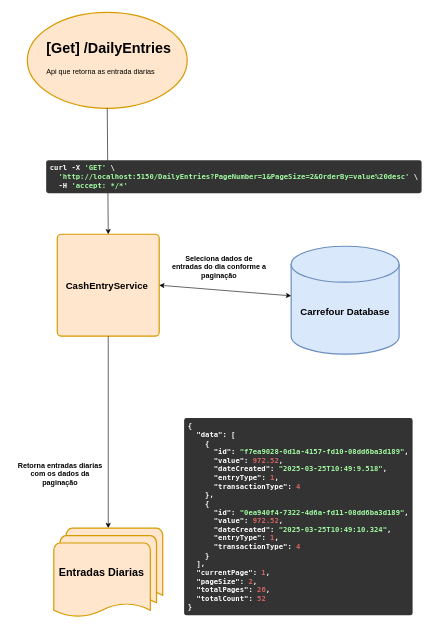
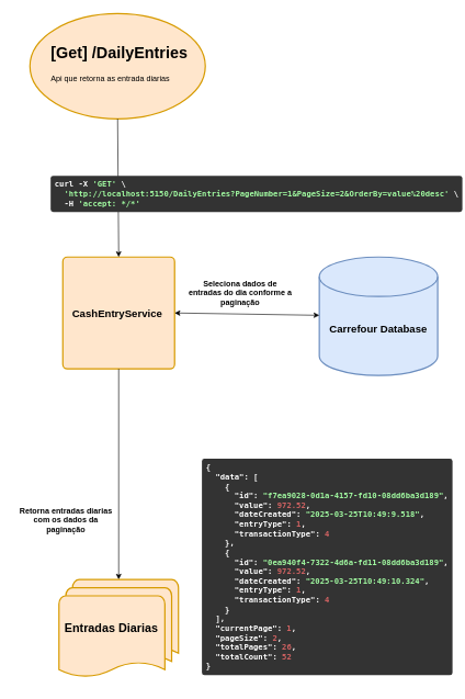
  <mxCell id="0" />
  <mxCell id="1" parent="0" />
  <mxCell id="2" value="" style="strokeWidth=2;html=1;shape=mxgraph.flowchart.start_1;whiteSpace=wrap;fillColor=#ffe6cc;strokeColor=#d79b00;" vertex="1" parent="1"><mxGeometry x="45" y="20" width="266.67" height="160" as="geometry" /></mxCell>
- <mxCell id="3" value="&lt;div&gt;&lt;font style=&quot;font-size: 16px;&quot;&gt;&lt;b&gt;&lt;br&gt;&lt;/b&gt;&lt;/font&gt;&lt;/div&gt;&lt;font style=&quot;font-size: 16px;&quot;&gt;&lt;b&gt;&lt;div&gt;&lt;font style=&quot;font-size: 16px;&quot;&gt;&lt;b&gt;&lt;br&gt;&lt;/b&gt;&lt;/font&gt;&lt;/div&gt;Carrefour Database&lt;/b&gt;&lt;/font&gt;" style="strokeWidth=2;html=1;shape=mxgraph.flowchart.database;whiteSpace=wrap;fillColor=#dae8fc;strokeColor=#6c8ebf;" vertex="1" parent="1"><mxGeometry x="485" y="410" width="180" height="180" as="geometry" /></mxCell>
+ <mxCell id="3" value="&lt;div&gt;&lt;font style=&quot;font-size: 16px;&quot;&gt;&lt;b&gt;&lt;br&gt;&lt;/b&gt;&lt;/font&gt;&lt;/div&gt;&lt;font style=&quot;font-size: 16px;&quot;&gt;&lt;b&gt;&lt;div&gt;&lt;font style=&quot;font-size: 16px;&quot;&gt;&lt;b&gt;&lt;br&gt;&lt;/b&gt;&lt;/font&gt;&lt;/div&gt;Carrefour Database&lt;/b&gt;&lt;/font&gt;" style="strokeWidth=2;html=1;shape=mxgraph.flowchart.database;whiteSpace=wrap;fillColor=#dae8fc;strokeColor=#6c8ebf;" vertex="1" parent="1"><mxGeometry x="485" y="390" width="180" height="180" as="geometry" /></mxCell>
  <mxCell id="4" value="&lt;h1 style=&quot;margin-top: 0px;&quot;&gt;[Get]&amp;nbsp;/DailyEntries&lt;/h1&gt;&lt;div&gt;&lt;span style=&quot;background-color: transparent; color: light-dark(rgb(0, 0, 0), rgb(255, 255, 255));&quot;&gt;Api que retorna as entrada diarias&lt;/span&gt;&lt;/div&gt;" style="text;html=1;whiteSpace=wrap;overflow=hidden;rounded=0;" vertex="1" parent="1"><mxGeometry x="75" y="60" width="270" height="125" as="geometry" /></mxCell>
  <mxCell id="5" value="" style="rounded=1;whiteSpace=wrap;html=1;absoluteArcSize=1;arcSize=14;strokeWidth=2;fillColor=#ffe6cc;strokeColor=#d79b00;" vertex="1" parent="1"><mxGeometry x="95" y="390" width="170" height="170" as="geometry" /></mxCell>
  <mxCell id="6" value="&lt;b&gt;Retorna entradas diarias com os dados da paginação&lt;/b&gt;" style="text;html=1;align=center;verticalAlign=middle;whiteSpace=wrap;rounded=0;" vertex="1" parent="1"><mxGeometry x="20" y="765" width="160" height="50" as="geometry" /></mxCell>
  <mxCell id="7" value="" style="endArrow=classic;html=1;rounded=0;exitX=0.5;exitY=1;exitDx=0;exitDy=0;exitPerimeter=0;entryX=0.5;entryY=0;entryDx=0;entryDy=0;" edge="1" parent="1" source="2" target="5"><mxGeometry width="50" height="50" relative="1" as="geometry"><mxPoint x="385" y="510" as="sourcePoint" /><mxPoint x="435" y="460" as="targetPoint" /></mxGeometry></mxCell>
  <mxCell id="8" value="" style="endArrow=classic;html=1;rounded=0;exitX=0.5;exitY=1;exitDx=0;exitDy=0;entryX=0.5;entryY=0;entryDx=0;entryDy=0;entryPerimeter=0;" edge="1" parent="1" source="5"><mxGeometry width="50" height="50" relative="1" as="geometry"><mxPoint x="295" y="500" as="sourcePoint" /><mxPoint x="180" y="880" as="targetPoint" /></mxGeometry></mxCell>
  <mxCell id="9" value="" style="endArrow=classic;startArrow=classic;html=1;rounded=0;exitX=1;exitY=0.5;exitDx=0;exitDy=0;" edge="1" parent="1" source="5" target="3"><mxGeometry width="50" height="50" relative="1" as="geometry"><mxPoint x="295" y="500" as="sourcePoint" /><mxPoint x="345" y="450" as="targetPoint" /></mxGeometry></mxCell>
  <mxCell id="10" value="&lt;b&gt;&lt;font style=&quot;font-size: 16px;&quot;&gt;CashEntryService&lt;/font&gt;&lt;/b&gt;" style="text;html=1;align=center;verticalAlign=middle;whiteSpace=wrap;rounded=0;" vertex="1" parent="1"><mxGeometry x="103.34" y="440" width="150" height="70" as="geometry" /></mxCell>
  <mxCell id="11" value="&lt;b&gt;Seleciona dados de entradas do dia conforme a paginação&lt;/b&gt;" style="text;html=1;align=center;verticalAlign=middle;whiteSpace=wrap;rounded=0;" vertex="1" parent="1"><mxGeometry x="285" y="420" width="160" height="50" as="geometry" /></mxCell>
  <mxCell id="12" value="&lt;pre class=&quot;curl microlight&quot; style=&quot;box-sizing: border-box; font-family: monospace; font-size: 12px; white-space: pre-wrap; overflow-wrap: break-word; background: rgb(51, 51, 51); border-radius: 4px; color: white; font-weight: 600; hyphens: auto; margin: 0px; padding: 0.5em; word-break: break-word; font-style: normal; font-variant-ligatures: normal; font-variant-caps: normal; letter-spacing: normal; orphans: 2; text-align: start; text-indent: 0px; text-transform: none; widows: 2; word-spacing: 0px; -webkit-text-stroke-width: 0px; text-decoration-thickness: initial; text-decoration-style: initial; text-decoration-color: initial; display: block; overflow-x: auto;&quot;&gt;&lt;code class=&quot;language-bash&quot; style=&quot;box-sizing: border-box; font-family: Consolas, monaco, monospace; font-size: 1em; white-space: pre;&quot;&gt;&lt;span style=&quot;box-sizing: inherit;&quot;&gt;curl -X &lt;/span&gt;&lt;span style=&quot;box-sizing: inherit; color: rgb(162, 252, 162);&quot;&gt;'GET'&lt;/span&gt;&lt;span style=&quot;box-sizing: inherit;&quot;&gt; \&#10;&lt;/span&gt;&lt;span style=&quot;box-sizing: inherit;&quot;&gt;  &lt;/span&gt;&lt;span style=&quot;box-sizing: inherit; color: rgb(162, 252, 162);&quot;&gt;'http://localhost:5150/DailyEntries?PageNumber=1&amp;amp;PageSize=2&amp;amp;OrderBy=value%20desc'&lt;/span&gt;&lt;span style=&quot;box-sizing: inherit;&quot;&gt; \&#10;&lt;/span&gt;&lt;span style=&quot;box-sizing: inherit;&quot;&gt;  -H &lt;/span&gt;&lt;span style=&quot;box-sizing: inherit; color: rgb(162, 252, 162);&quot;&gt;'accept: */*'&lt;/span&gt;&lt;/code&gt;&lt;/pre&gt;" style="text;whiteSpace=wrap;html=1;" vertex="1" parent="1"><mxGeometry x="75" y="260" width="560" height="90" as="geometry" /></mxCell>
  <mxCell id="13" value="&lt;pre class=&quot;microlight&quot; style=&quot;box-sizing: border-box; font-family: monospace; font-size: 12px; max-height: 400px; min-height: 6em; overflow: auto; overflow-wrap: break-word; background: rgb(51, 51, 51); border-radius: 4px; color: white; font-weight: 600; hyphens: auto; margin: 0px; padding: 0.5em; white-space: pre-wrap; word-break: break-word; font-style: normal; font-variant-ligatures: normal; font-variant-caps: normal; letter-spacing: normal; orphans: 2; text-align: start; text-indent: 0px; text-transform: none; widows: 2; word-spacing: 0px; -webkit-text-stroke-width: 0px; text-decoration-thickness: initial; text-decoration-style: initial; text-decoration-color: initial; display: block;&quot;&gt;&lt;code class=&quot;language-json&quot; style=&quot;box-sizing: border-box; font-family: Consolas, monaco, monospace; font-size: 1em; word-break: break-all; white-space: pre;&quot;&gt;&lt;span style=&quot;box-sizing: inherit;&quot;&gt;{&#10;&lt;/span&gt;&lt;span style=&quot;box-sizing: inherit;&quot;&gt;  &lt;/span&gt;&lt;span class=&quot;hljs-attr&quot; style=&quot;box-sizing: inherit;&quot;&gt;&quot;data&quot;&lt;/span&gt;&lt;span style=&quot;box-sizing: inherit;&quot;&gt;: [&#10;&lt;/span&gt;    {&#10;&lt;span style=&quot;box-sizing: inherit;&quot;&gt;      &lt;/span&gt;&lt;span class=&quot;hljs-attr&quot; style=&quot;box-sizing: inherit;&quot;&gt;&quot;id&quot;&lt;/span&gt;&lt;span style=&quot;box-sizing: inherit;&quot;&gt;: &lt;/span&gt;&lt;span style=&quot;box-sizing: inherit; color: rgb(162, 252, 162);&quot;&gt;&quot;f7ea9028-0d1a-4157-fd10-08dd6ba3d189&quot;&lt;/span&gt;&lt;span style=&quot;box-sizing: inherit;&quot;&gt;,&#10;&lt;/span&gt;&lt;span style=&quot;box-sizing: inherit;&quot;&gt;      &lt;/span&gt;&lt;span class=&quot;hljs-attr&quot; style=&quot;box-sizing: inherit;&quot;&gt;&quot;value&quot;&lt;/span&gt;&lt;span style=&quot;box-sizing: inherit;&quot;&gt;: &lt;/span&gt;&lt;span style=&quot;box-sizing: inherit; color: rgb(211, 99, 99);&quot;&gt;972.52&lt;/span&gt;&lt;span style=&quot;box-sizing: inherit;&quot;&gt;,&#10;&lt;/span&gt;&lt;span style=&quot;box-sizing: inherit;&quot;&gt;      &lt;/span&gt;&lt;span class=&quot;hljs-attr&quot; style=&quot;box-sizing: inherit;&quot;&gt;&quot;dateCreated&quot;&lt;/span&gt;&lt;span style=&quot;box-sizing: inherit;&quot;&gt;: &lt;/span&gt;&lt;span style=&quot;box-sizing: inherit; color: rgb(162, 252, 162);&quot;&gt;&quot;2025-03-25T10:49:9.518&quot;&lt;/span&gt;&lt;span style=&quot;box-sizing: inherit;&quot;&gt;,&#10;&lt;/span&gt;&lt;span style=&quot;box-sizing: inherit;&quot;&gt;      &lt;/span&gt;&lt;span class=&quot;hljs-attr&quot; style=&quot;box-sizing: inherit;&quot;&gt;&quot;entryType&quot;&lt;/span&gt;&lt;span style=&quot;box-sizing: inherit;&quot;&gt;: &lt;/span&gt;&lt;span style=&quot;box-sizing: inherit; color: rgb(211, 99, 99);&quot;&gt;1&lt;/span&gt;&lt;span style=&quot;box-sizing: inherit;&quot;&gt;,&#10;&lt;/span&gt;&lt;span style=&quot;box-sizing: inherit;&quot;&gt;      &lt;/span&gt;&lt;span class=&quot;hljs-attr&quot; style=&quot;box-sizing: inherit;&quot;&gt;&quot;transactionType&quot;&lt;/span&gt;&lt;span style=&quot;box-sizing: inherit;&quot;&gt;: &lt;/span&gt;&lt;span style=&quot;box-sizing: inherit; color: rgb(211, 99, 99);&quot;&gt;4&lt;/span&gt;&lt;span style=&quot;box-sizing: inherit;&quot;&gt;&#10;&lt;/span&gt;    },&#10;    {&#10;&lt;span style=&quot;box-sizing: inherit;&quot;&gt;      &lt;/span&gt;&lt;span class=&quot;hljs-attr&quot; style=&quot;box-sizing: inherit;&quot;&gt;&quot;id&quot;&lt;/span&gt;&lt;span style=&quot;box-sizing: inherit;&quot;&gt;: &lt;/span&gt;&lt;span style=&quot;box-sizing: inherit; color: rgb(162, 252, 162);&quot;&gt;&quot;0ea940f4-7322-4d6a-fd11-08dd6ba3d189&quot;&lt;/span&gt;&lt;span style=&quot;box-sizing: inherit;&quot;&gt;,&#10;&lt;/span&gt;&lt;span style=&quot;box-sizing: inherit;&quot;&gt;      &lt;/span&gt;&lt;span class=&quot;hljs-attr&quot; style=&quot;box-sizing: inherit;&quot;&gt;&quot;value&quot;&lt;/span&gt;&lt;span style=&quot;box-sizing: inherit;&quot;&gt;: &lt;/span&gt;&lt;span style=&quot;box-sizing: inherit; color: rgb(211, 99, 99);&quot;&gt;972.52&lt;/span&gt;&lt;span style=&quot;box-sizing: inherit;&quot;&gt;,&#10;&lt;/span&gt;&lt;span style=&quot;box-sizing: inherit;&quot;&gt;      &lt;/span&gt;&lt;span class=&quot;hljs-attr&quot; style=&quot;box-sizing: inherit;&quot;&gt;&quot;dateCreated&quot;&lt;/span&gt;&lt;span style=&quot;box-sizing: inherit;&quot;&gt;: &lt;/span&gt;&lt;span style=&quot;box-sizing: inherit; color: rgb(162, 252, 162);&quot;&gt;&quot;2025-03-25T10:49:10.324&quot;&lt;/span&gt;&lt;span style=&quot;box-sizing: inherit;&quot;&gt;,&#10;&lt;/span&gt;&lt;span style=&quot;box-sizing: inherit;&quot;&gt;      &lt;/span&gt;&lt;span class=&quot;hljs-attr&quot; style=&quot;box-sizing: inherit;&quot;&gt;&quot;entryType&quot;&lt;/span&gt;&lt;span style=&quot;box-sizing: inherit;&quot;&gt;: &lt;/span&gt;&lt;span style=&quot;box-sizing: inherit; color: rgb(211, 99, 99);&quot;&gt;1&lt;/span&gt;&lt;span style=&quot;box-sizing: inherit;&quot;&gt;,&#10;&lt;/span&gt;&lt;span style=&quot;box-sizing: inherit;&quot;&gt;      &lt;/span&gt;&lt;span class=&quot;hljs-attr&quot; style=&quot;box-sizing: inherit;&quot;&gt;&quot;transactionType&quot;&lt;/span&gt;&lt;span style=&quot;box-sizing: inherit;&quot;&gt;: &lt;/span&gt;&lt;span style=&quot;box-sizing: inherit; color: rgb(211, 99, 99);&quot;&gt;4&lt;/span&gt;&lt;span style=&quot;box-sizing: inherit;&quot;&gt;&#10;&lt;/span&gt;    }&#10;  ],&#10;&lt;span style=&quot;box-sizing: inherit;&quot;&gt;  &lt;/span&gt;&lt;span class=&quot;hljs-attr&quot; style=&quot;box-sizing: inherit;&quot;&gt;&quot;currentPage&quot;&lt;/span&gt;&lt;span style=&quot;box-sizing: inherit;&quot;&gt;: &lt;/span&gt;&lt;span style=&quot;box-sizing: inherit; color: rgb(211, 99, 99);&quot;&gt;1&lt;/span&gt;&lt;span style=&quot;box-sizing: inherit;&quot;&gt;,&#10;&lt;/span&gt;&lt;span style=&quot;box-sizing: inherit;&quot;&gt;  &lt;/span&gt;&lt;span class=&quot;hljs-attr&quot; style=&quot;box-sizing: inherit;&quot;&gt;&quot;pageSize&quot;&lt;/span&gt;&lt;span style=&quot;box-sizing: inherit;&quot;&gt;: &lt;/span&gt;&lt;span style=&quot;box-sizing: inherit; color: rgb(211, 99, 99);&quot;&gt;2&lt;/span&gt;&lt;span style=&quot;box-sizing: inherit;&quot;&gt;,&#10;&lt;/span&gt;&lt;span style=&quot;box-sizing: inherit;&quot;&gt;  &lt;/span&gt;&lt;span class=&quot;hljs-attr&quot; style=&quot;box-sizing: inherit;&quot;&gt;&quot;totalPages&quot;&lt;/span&gt;&lt;span style=&quot;box-sizing: inherit;&quot;&gt;: &lt;/span&gt;&lt;span style=&quot;box-sizing: inherit; color: rgb(211, 99, 99);&quot;&gt;26&lt;/span&gt;&lt;span style=&quot;box-sizing: inherit;&quot;&gt;,&#10;&lt;/span&gt;&lt;span style=&quot;box-sizing: inherit;&quot;&gt;  &lt;/span&gt;&lt;span class=&quot;hljs-attr&quot; style=&quot;box-sizing: inherit;&quot;&gt;&quot;totalCount&quot;&lt;/span&gt;&lt;span style=&quot;box-sizing: inherit;&quot;&gt;: &lt;/span&gt;&lt;span style=&quot;box-sizing: inherit; color: rgb(211, 99, 99);&quot;&gt;52&lt;/span&gt;&lt;span style=&quot;box-sizing: inherit;&quot;&gt;&#10;&lt;/span&gt;}&lt;/code&gt;&lt;/pre&gt;" style="text;whiteSpace=wrap;html=1;" vertex="1" parent="1"><mxGeometry x="305" y="690" width="380" height="350" as="geometry" /></mxCell>
  <mxCell id="14" value="" style="strokeWidth=2;html=1;shape=mxgraph.flowchart.multi-document;whiteSpace=wrap;fillColor=#ffe6cc;strokeColor=#d79b00;" vertex="1" parent="1"><mxGeometry x="89.17" y="880" width="181.66" height="150" as="geometry" /></mxCell>
  <mxCell id="15" value="&lt;b&gt;&lt;font style=&quot;font-size: 18px;&quot;&gt;Entradas Diarias&lt;/font&gt;&lt;/b&gt;" style="text;html=1;align=center;verticalAlign=middle;whiteSpace=wrap;rounded=0;" vertex="1" parent="1"><mxGeometry x="89.17" y="940" width="160" height="30" as="geometry" /></mxCell>
